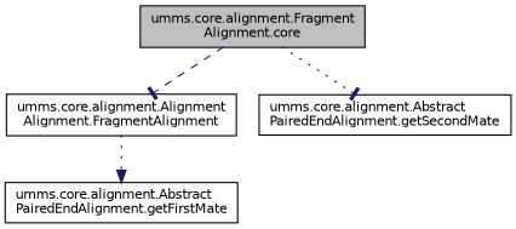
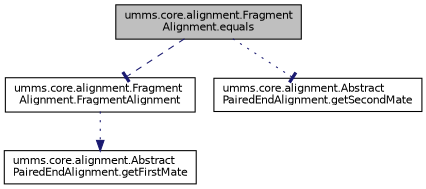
  digraph {
    rankdir=TB
    node [color=black fillcolor=white fontname=Helvetica fontsize=10 shape=record style=filled]
    edge [arrowhead=tee color=midnightblue fontname=Helvetica fontsize=10 labelfontname=Helvetica labelfontsize=10 style=dotted]
-   n1 [fillcolor=grey75 fontcolor=black height=0.2 label="umms.core.alignment.Fragment\lAlignment.core" width=0.4]
-   n2 [height=0.2 label="umms.core.alignment.Alignment\lAlignment.FragmentAlignment" width=0.4]
+   n1 [fillcolor=grey75 fontcolor=black height=0.2 label="umms.core.alignment.Fragment\lAlignment.equals" width=0.4]
+   n2 [height=0.2 label="umms.core.alignment.Fragment\lAlignment.FragmentAlignment" width=0.4]
    n3 [height=0.2 label="umms.core.alignment.Abstract\lPairedEndAlignment.getSecondMate" width=0.4]
    n4 [height=0.2 label="umms.core.alignment.Abstract\lPairedEndAlignment.getFirstMate" width=0.4]
    n1 -> n2 [style=dashed]
    n1 -> n3
    n2 -> n4 [arrowhead=normal]
  }
